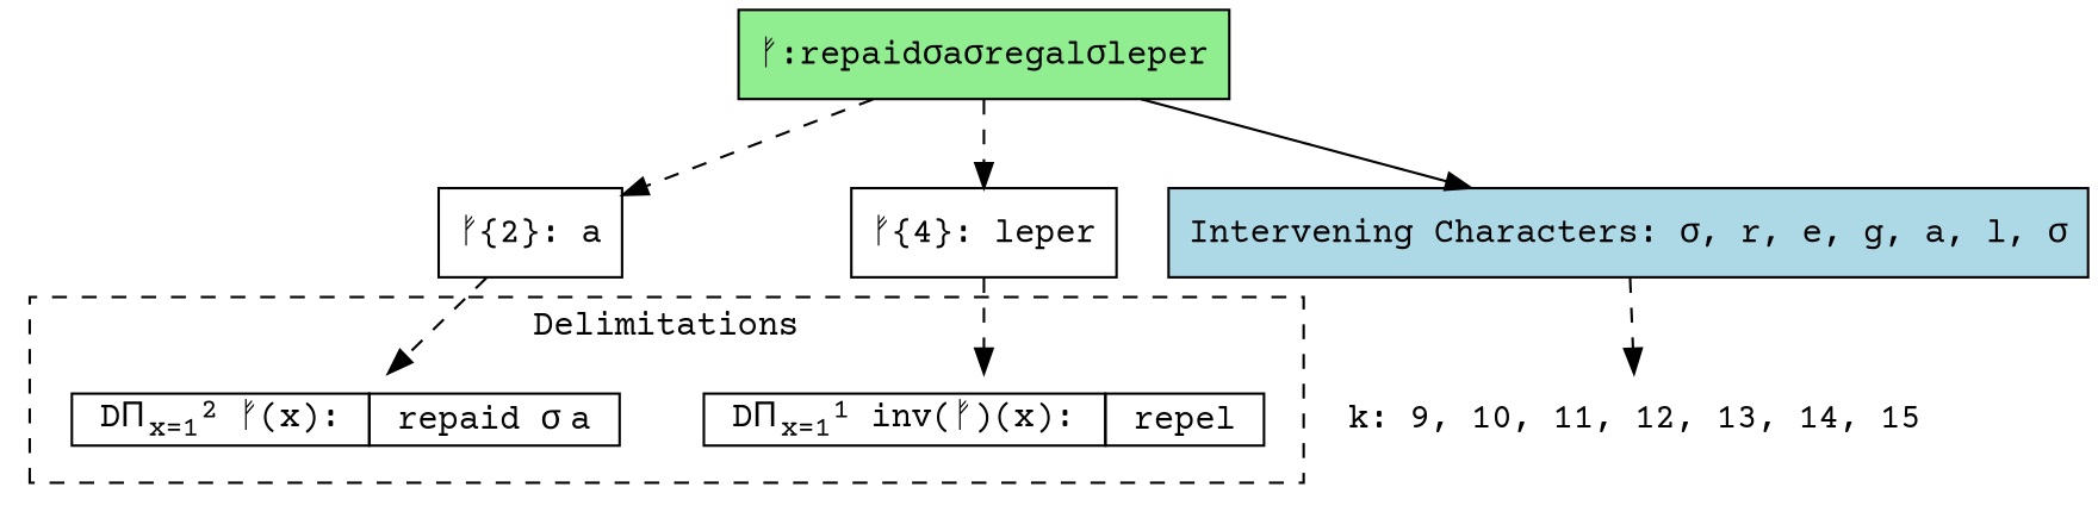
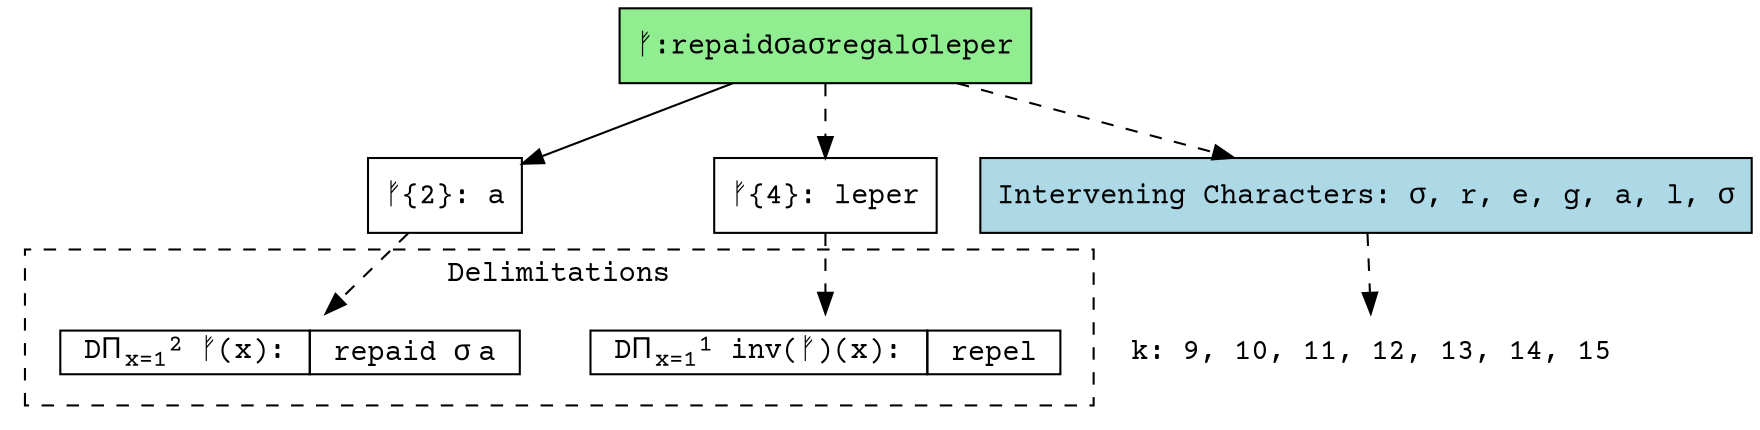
  digraph {
    fontname="Courier Prime"
    rankdir=TB
    node [fontname="Courier Prime" shape=box]
    edge [fontname="Courier Prime" style=dashed]
    n1 [label=<       <table border="0" cellborder="1" cellspacing="0">         <tr><td port="f0"> DΠ<sub>x=1</sub><sup>2</sup> ᚠ(x): </td><td port="f1"> repaid σ a </td></tr>       </table>     > shape=none]
    n2 [label=<       <table border="0" cellborder="1" cellspacing="0">         <tr><td port="f0"> DΠ<sub>x=1</sub><sup>1</sup> inv(ᚠ)(x): </td><td port="f1"> repel </td></tr>       </table>     > shape=none]
    n3 [fillcolor=lightgreen label="ᚠ:repaidσaσregalσleper" style=filled]
    n4 [label="ᚠ{2}: a"]
    n5 [label="ᚠ{4}: leper"]
    n6 [fillcolor=lightblue label="Intervening Characters: σ, r, e, g, a, l, σ" style=filled]
    n7 [label="k: 9, 10, 11, 12, 13, 14, 15" shape=plaintext]
    subgraph cluster_1 {
      label=Delimitations
      style=dashed
      n1
      n2
    }
-   n3 -> n4
+   n3 -> n4 [style=""]
    n3 -> n5
-   n3 -> n6 [style=""]
+   n3 -> n6
    n4 -> n1
    n5 -> n2
    n6 -> n7
  }
